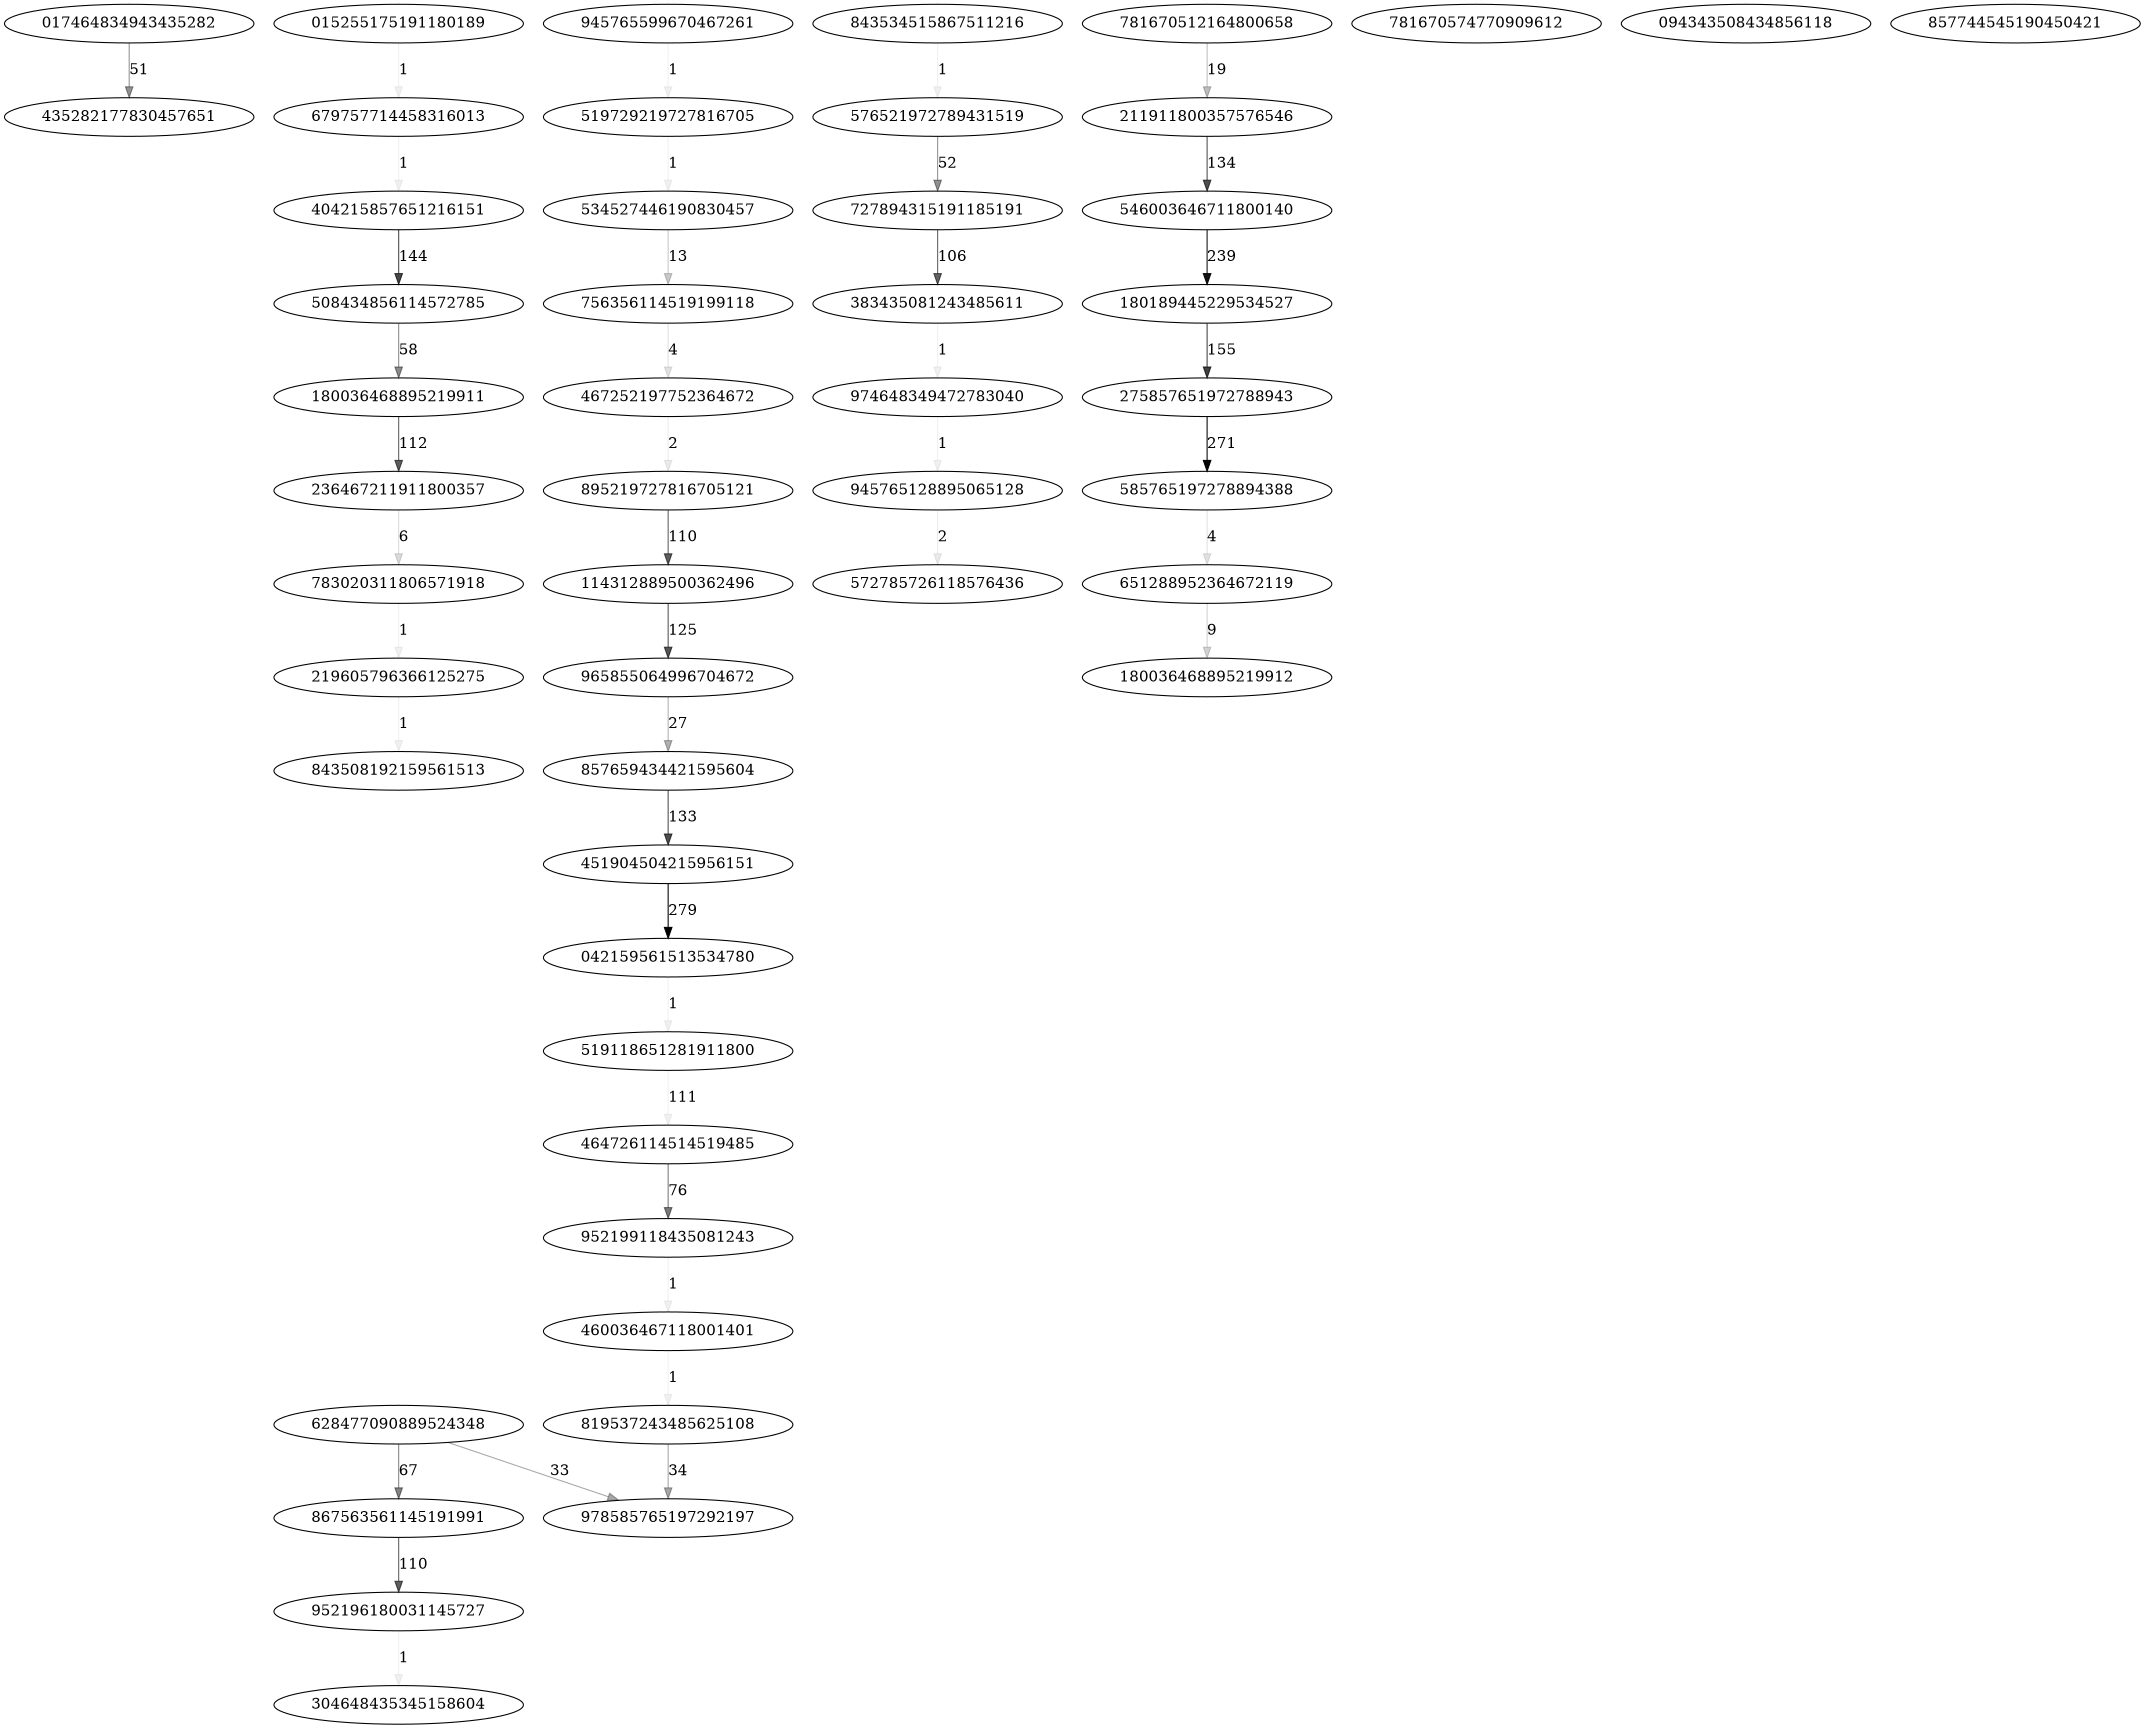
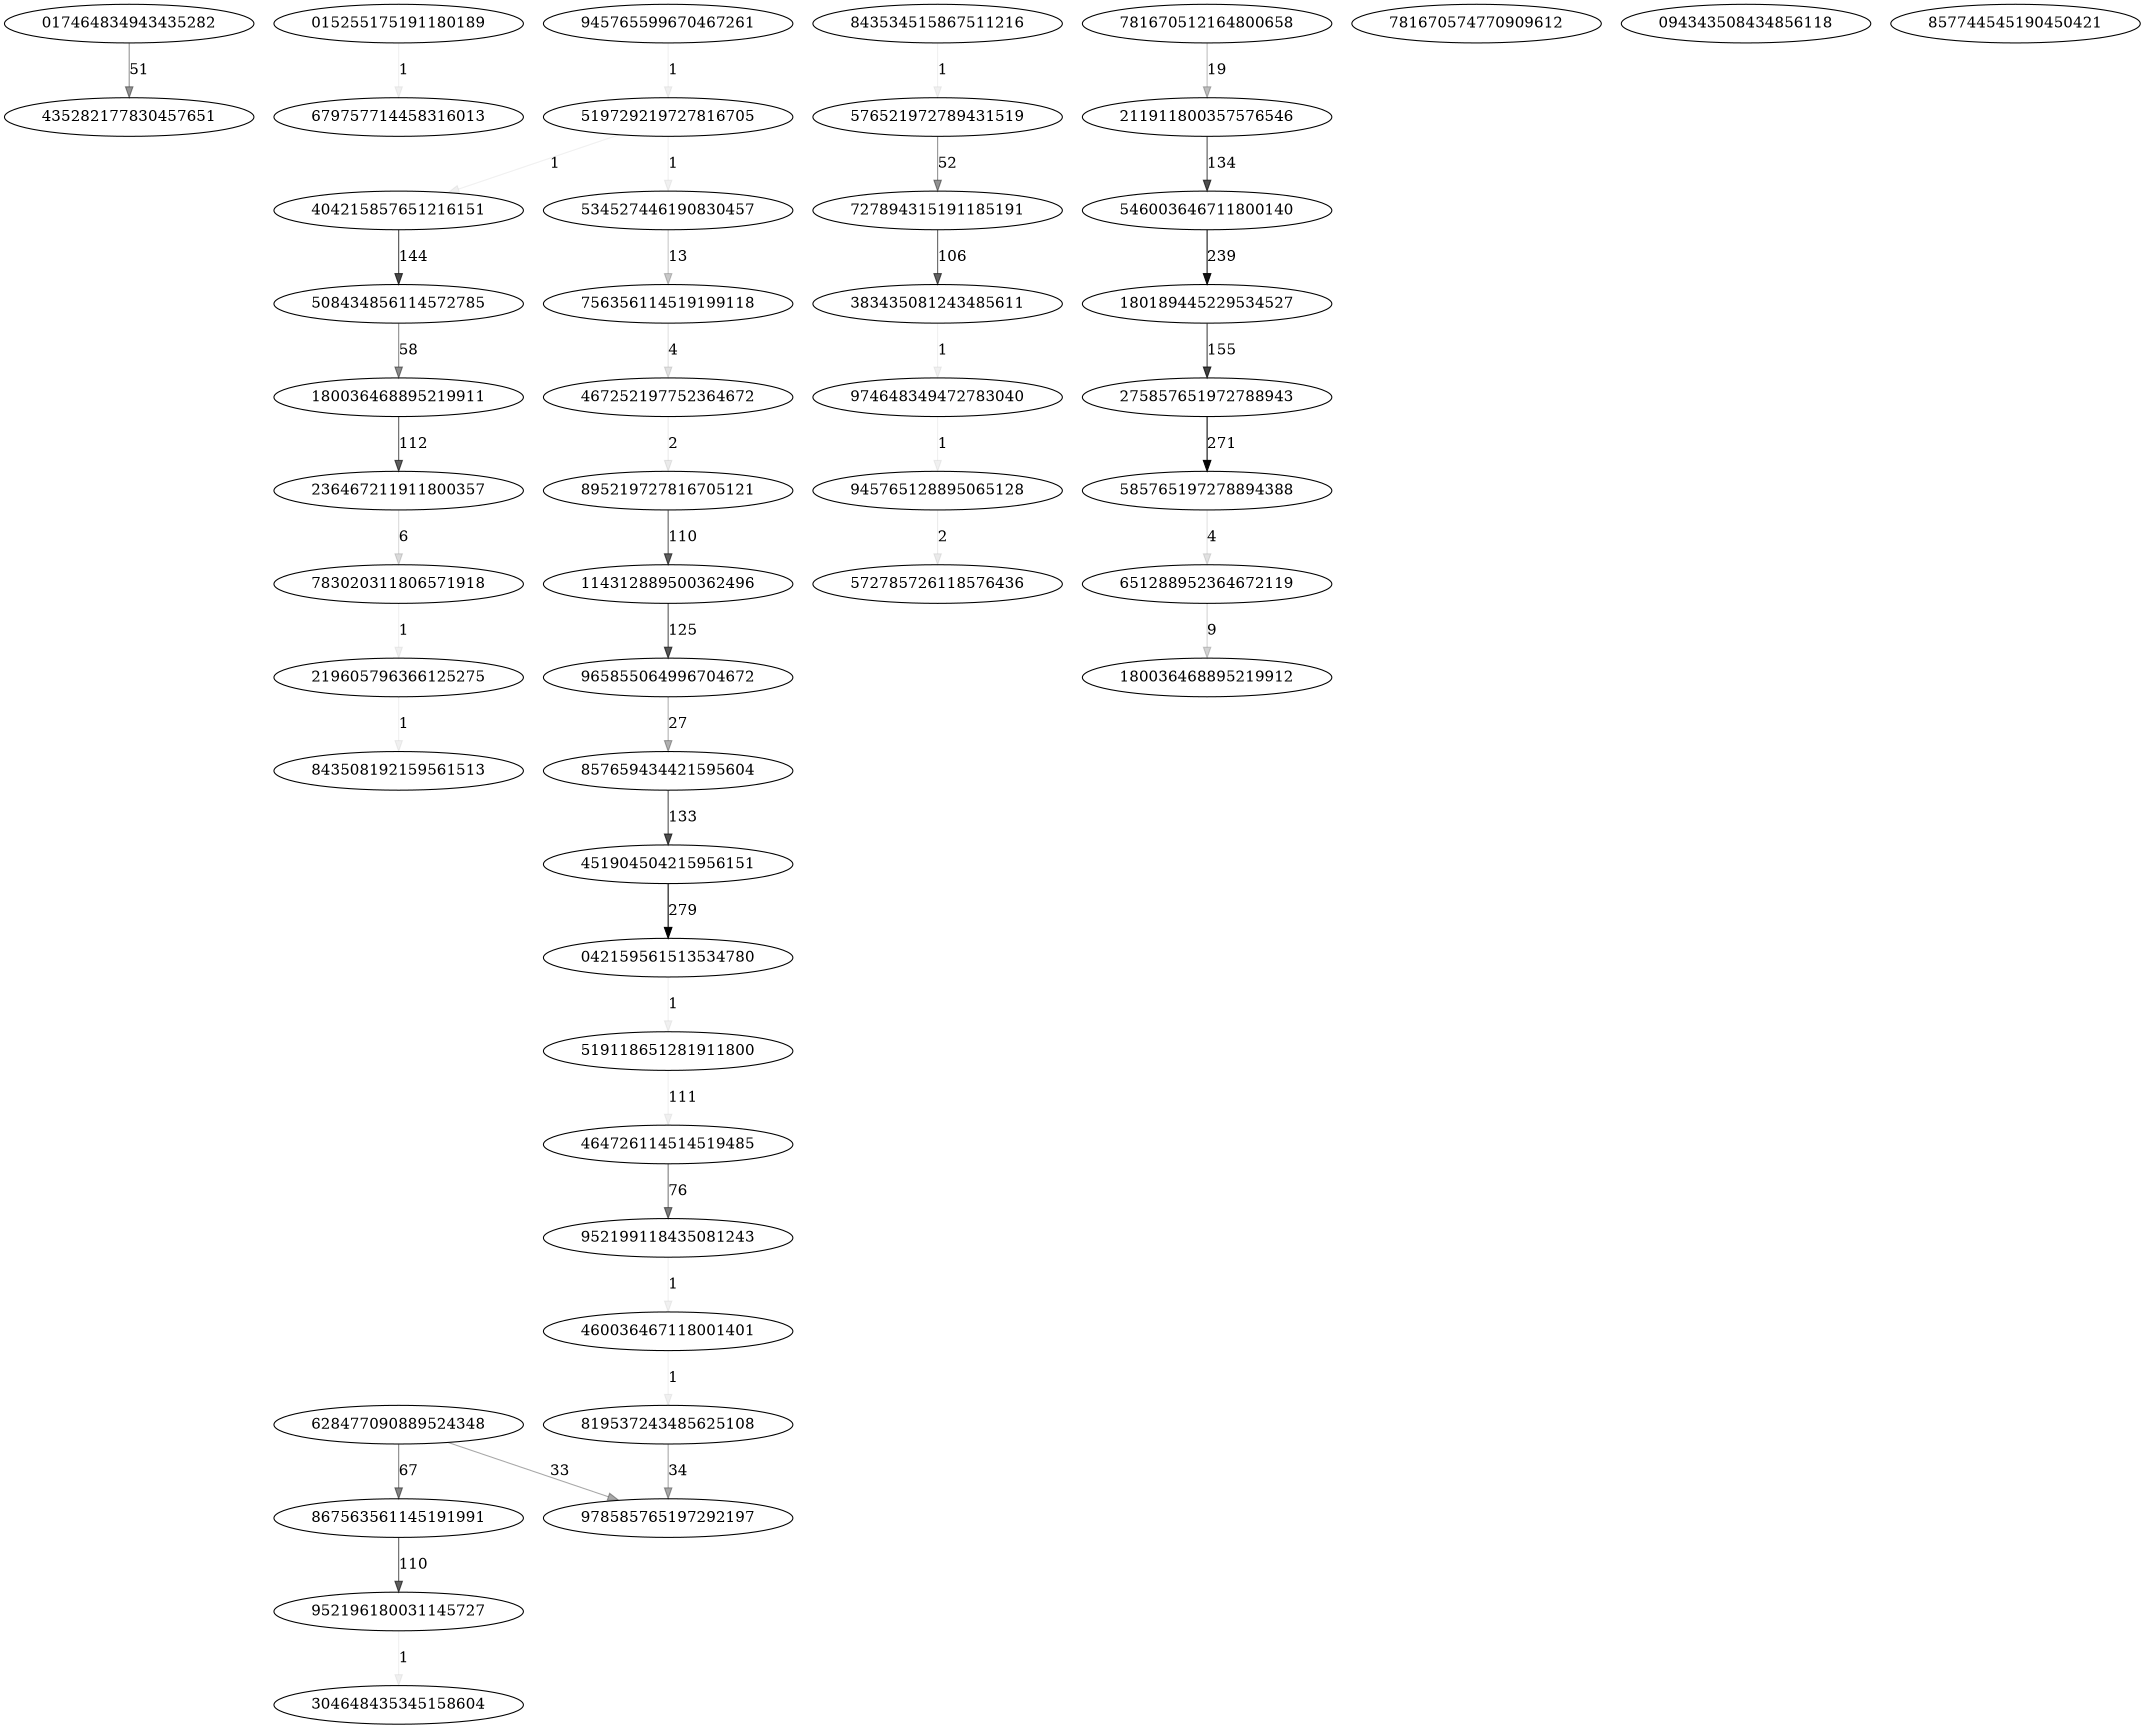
  digraph {
    edge [color="#000000f"]
    017464834943435282
    435282177830457651
    015255175191180189
    679757714458316013
    404215857651216151
    508434856114572785
    180036468895219911
    236467211911800357
    783020311806571918
    219605796366125275
    843508192159561513
    756356114519199118
    467252197752364672
    895219727816705121
    114312889500362496
    534527446190830457
    519729219727816705
    965855064996704672
    857659434421595604
    451904504215956151
    042159561513534780
    519118651281911800
    464726114514519485
    952199118435081243
    460036467118001401
    819537243485625108
    945765599670467261
    978585765197292197
    628477090889524348
    867563561145191991
    952196180031145727
    304648435345158604
    727894315191185191
    383435081243485611
    974648349472783040
    945765128895065128
    576521972789431519
    572785726118576436
    843534515867511216
    781670512164800658
    211911800357576546
    546003646711800140
    180189445229534527
    275857651972788943
    585765197278894388
    651288952364672119
    180036468895219912
    781670574770909612
    094343508434856118
    857744545190450421
    017464834943435282 -> 435282177830457651 [color="#0000006d" label=51]
    015255175191180189 -> 679757714458316013 [label=1]
-   679757714458316013 -> 404215857651216151 [label=1]
+   519729219727816705 -> 404215857651216151 [label=1]
    404215857651216151 -> 508434856114572785 [color="#000000b7" label=144]
    508434856114572785 -> 180036468895219911 [color="#00000074" label=58]
    180036468895219911 -> 236467211911800357 [color="#000000a1" label=112]
    236467211911800357 -> 783020311806571918 [color="#00000025" label=6]
    783020311806571918 -> 219605796366125275 [label=1]
    219605796366125275 -> 843508192159561513 [label=1]
    756356114519199118 -> 467252197752364672 [color="#0000001e" label=4]
    467252197752364672 -> 895219727816705121 [color="#00000015" label=2]
    895219727816705121 -> 114312889500362496 [color="#000000a0" label=110]
    114312889500362496 -> 965855064996704672 [color="#000000aa" label=125]
    534527446190830457 -> 756356114519199118 [color="#00000037" label=13]
    519729219727816705 -> 534527446190830457 [label=1]
    965855064996704672 -> 857659434421595604 [color="#0000004f" label=27]
    857659434421595604 -> 451904504215956151 [color="#000000b0" label=133]
    451904504215956151 -> 042159561513534780 [color="#000000ff" label=279]
    042159561513534780 -> 519118651281911800 [label=1]
    519118651281911800 -> 464726114514519485 [label=111]
    464726114514519485 -> 952199118435081243 [color="#00000085" label=76]
    952199118435081243 -> 460036467118001401 [label=1]
    460036467118001401 -> 819537243485625108 [label=1]
    819537243485625108 -> 978585765197292197 [color="#00000059" label=34]
    945765599670467261 -> 519729219727816705 [label=1]
    628477090889524348 -> 978585765197292197 [color="#00000057" label=33]
    628477090889524348 -> 867563561145191991 [color="#0000007c" label=67]
    867563561145191991 -> 952196180031145727 [color="#000000a0" label=110]
    952196180031145727 -> 304648435345158604 [label=1]
    727894315191185191 -> 383435081243485611 [color="#0000009d" label=106]
    383435081243485611 -> 974648349472783040 [label=1]
    974648349472783040 -> 945765128895065128 [label=1]
    945765128895065128 -> 572785726118576436 [color="#00000015" label=2]
    576521972789431519 -> 727894315191185191 [color="#0000006e" label=52]
    843534515867511216 -> 576521972789431519 [label=1]
    781670512164800658 -> 211911800357576546 [color="#00000042" label=19]
    211911800357576546 -> 546003646711800140 [color="#000000b0" label=134]
    546003646711800140 -> 180189445229534527 [color="#000000ec" label=239]
    180189445229534527 -> 275857651972788943 [color="#000000be" label=155]
    275857651972788943 -> 585765197278894388 [color="#000000fb" label=271]
    585765197278894388 -> 651288952364672119 [color="#0000001e" label=4]
    651288952364672119 -> 180036468895219912 [color="#0000002d" label=9]
  }
